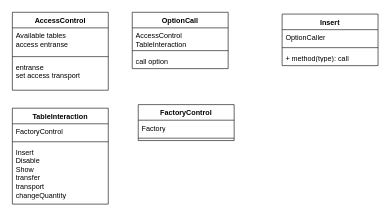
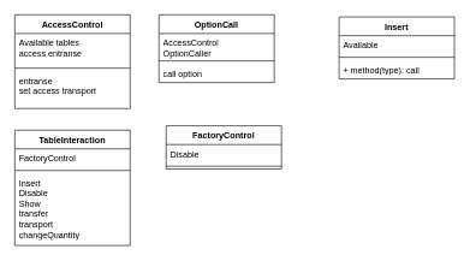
  <mxCell id="0" />
  <mxCell id="1" parent="0" />
  <mxCell id="2" value="AccessControl" style="swimlane;fontStyle=1;align=center;verticalAlign=top;childLayout=stackLayout;horizontal=1;startSize=26;horizontalStack=0;resizeParent=1;resizeParentMax=0;resizeLast=0;collapsible=1;marginBottom=0;whiteSpace=wrap;html=1;" vertex="1" parent="1"><mxGeometry x="20" y="20" width="160" height="130" as="geometry" /></mxCell>
  <mxCell id="3" value="Available tables&lt;div&gt;access entranse&lt;/div&gt;" style="text;strokeColor=none;fillColor=none;align=left;verticalAlign=top;spacingLeft=4;spacingRight=4;overflow=hidden;rotatable=0;points=[[0,0.5],[1,0.5]];portConstraint=eastwest;whiteSpace=wrap;html=1;" vertex="1" parent="2"><mxGeometry y="26" width="160" height="44" as="geometry" /></mxCell>
  <mxCell id="4" value="" style="line;strokeWidth=1;fillColor=none;align=left;verticalAlign=middle;spacingTop=-1;spacingLeft=3;spacingRight=3;rotatable=0;labelPosition=right;points=[];portConstraint=eastwest;strokeColor=inherit;" vertex="1" parent="2"><mxGeometry y="70" width="160" height="8" as="geometry" /></mxCell>
  <mxCell id="5" value="entranse&lt;div&gt;set access transport&lt;/div&gt;" style="text;strokeColor=none;fillColor=none;align=left;verticalAlign=top;spacingLeft=4;spacingRight=4;overflow=hidden;rotatable=0;points=[[0,0.5],[1,0.5]];portConstraint=eastwest;whiteSpace=wrap;html=1;" vertex="1" parent="2"><mxGeometry y="78" width="160" height="52" as="geometry" /></mxCell>
  <mxCell id="6" value="OptionCall" style="swimlane;fontStyle=1;align=center;verticalAlign=top;childLayout=stackLayout;horizontal=1;startSize=26;horizontalStack=0;resizeParent=1;resizeParentMax=0;resizeLast=0;collapsible=1;marginBottom=0;whiteSpace=wrap;html=1;" vertex="1" parent="1"><mxGeometry x="220" y="20" width="160" height="94" as="geometry" /></mxCell>
- <mxCell id="7" value="AccessControl&lt;div&gt;TableInteraction&lt;/div&gt;" style="text;strokeColor=none;fillColor=none;align=left;verticalAlign=top;spacingLeft=4;spacingRight=4;overflow=hidden;rotatable=0;points=[[0,0.5],[1,0.5]];portConstraint=eastwest;whiteSpace=wrap;html=1;" vertex="1" parent="6"><mxGeometry y="26" width="160" height="34" as="geometry" /></mxCell>
+ <mxCell id="7" value="AccessControl&lt;div&gt;OptionCaller&lt;/div&gt;" style="text;strokeColor=none;fillColor=none;align=left;verticalAlign=top;spacingLeft=4;spacingRight=4;overflow=hidden;rotatable=0;points=[[0,0.5],[1,0.5]];portConstraint=eastwest;whiteSpace=wrap;html=1;" vertex="1" parent="6"><mxGeometry y="26" width="160" height="34" as="geometry" /></mxCell>
  <mxCell id="8" value="" style="line;strokeWidth=1;fillColor=none;align=left;verticalAlign=middle;spacingTop=-1;spacingLeft=3;spacingRight=3;rotatable=0;labelPosition=right;points=[];portConstraint=eastwest;strokeColor=inherit;" vertex="1" parent="6"><mxGeometry y="60" width="160" height="8" as="geometry" /></mxCell>
  <mxCell id="9" value="call option" style="text;strokeColor=none;fillColor=none;align=left;verticalAlign=top;spacingLeft=4;spacingRight=4;overflow=hidden;rotatable=0;points=[[0,0.5],[1,0.5]];portConstraint=eastwest;whiteSpace=wrap;html=1;" vertex="1" parent="6"><mxGeometry y="68" width="160" height="26" as="geometry" /></mxCell>
  <mxCell id="10" value="TableInteraction" style="swimlane;fontStyle=1;align=center;verticalAlign=top;childLayout=stackLayout;horizontal=1;startSize=26;horizontalStack=0;resizeParent=1;resizeParentMax=0;resizeLast=0;collapsible=1;marginBottom=0;whiteSpace=wrap;html=1;" vertex="1" parent="1"><mxGeometry x="20" y="180" width="160" height="160" as="geometry" /></mxCell>
  <mxCell id="11" value="FactoryControl" style="text;strokeColor=none;fillColor=none;align=left;verticalAlign=top;spacingLeft=4;spacingRight=4;overflow=hidden;rotatable=0;points=[[0,0.5],[1,0.5]];portConstraint=eastwest;whiteSpace=wrap;html=1;" vertex="1" parent="10"><mxGeometry y="26" width="160" height="26" as="geometry" /></mxCell>
  <mxCell id="12" value="" style="line;strokeWidth=1;fillColor=none;align=left;verticalAlign=middle;spacingTop=-1;spacingLeft=3;spacingRight=3;rotatable=0;labelPosition=right;points=[];portConstraint=eastwest;strokeColor=inherit;" vertex="1" parent="10"><mxGeometry y="52" width="160" height="8" as="geometry" /></mxCell>
  <mxCell id="13" value="Insert&lt;div&gt;Disable&lt;/div&gt;&lt;div&gt;Show&lt;/div&gt;&lt;div&gt;transfer&lt;/div&gt;&lt;div&gt;transport&lt;/div&gt;&lt;div&gt;changeQuantity&lt;/div&gt;" style="text;strokeColor=none;fillColor=none;align=left;verticalAlign=top;spacingLeft=4;spacingRight=4;overflow=hidden;rotatable=0;points=[[0,0.5],[1,0.5]];portConstraint=eastwest;whiteSpace=wrap;html=1;" vertex="1" parent="10"><mxGeometry y="60" width="160" height="100" as="geometry" /></mxCell>
  <mxCell id="14" value="FactoryControl" style="swimlane;fontStyle=1;align=center;verticalAlign=top;childLayout=stackLayout;horizontal=1;startSize=26;horizontalStack=0;resizeParent=1;resizeParentMax=0;resizeLast=0;collapsible=1;marginBottom=0;whiteSpace=wrap;html=1;" vertex="1" parent="1"><mxGeometry x="230" y="174" width="160" height="60" as="geometry" /></mxCell>
- <mxCell id="15" value="Factory" style="text;strokeColor=none;fillColor=none;align=left;verticalAlign=top;spacingLeft=4;spacingRight=4;overflow=hidden;rotatable=0;points=[[0,0.5],[1,0.5]];portConstraint=eastwest;whiteSpace=wrap;html=1;" vertex="1" parent="14"><mxGeometry y="26" width="160" height="26" as="geometry" /></mxCell>
+ <mxCell id="15" value="Disable" style="text;strokeColor=none;fillColor=none;align=left;verticalAlign=top;spacingLeft=4;spacingRight=4;overflow=hidden;rotatable=0;points=[[0,0.5],[1,0.5]];portConstraint=eastwest;whiteSpace=wrap;html=1;" vertex="1" parent="14"><mxGeometry y="26" width="160" height="26" as="geometry" /></mxCell>
  <mxCell id="16" value="" style="line;strokeWidth=1;fillColor=none;align=left;verticalAlign=middle;spacingTop=-1;spacingLeft=3;spacingRight=3;rotatable=0;labelPosition=right;points=[];portConstraint=eastwest;strokeColor=inherit;" vertex="1" parent="14"><mxGeometry y="52" width="160" height="8" as="geometry" /></mxCell>
  <mxCell id="17" value="Insert" style="swimlane;fontStyle=1;align=center;verticalAlign=top;childLayout=stackLayout;horizontal=1;startSize=26;horizontalStack=0;resizeParent=1;resizeParentMax=0;resizeLast=0;collapsible=1;marginBottom=0;whiteSpace=wrap;html=1;" vertex="1" parent="1"><mxGeometry x="470" y="23" width="160" height="86" as="geometry" /></mxCell>
- <mxCell id="18" value="OptionCaller" style="text;strokeColor=none;fillColor=none;align=left;verticalAlign=top;spacingLeft=4;spacingRight=4;overflow=hidden;rotatable=0;points=[[0,0.5],[1,0.5]];portConstraint=eastwest;whiteSpace=wrap;html=1;" vertex="1" parent="17"><mxGeometry y="26" width="160" height="26" as="geometry" /></mxCell>
+ <mxCell id="18" value="Available" style="text;strokeColor=none;fillColor=none;align=left;verticalAlign=top;spacingLeft=4;spacingRight=4;overflow=hidden;rotatable=0;points=[[0,0.5],[1,0.5]];portConstraint=eastwest;whiteSpace=wrap;html=1;" vertex="1" parent="17"><mxGeometry y="26" width="160" height="26" as="geometry" /></mxCell>
  <mxCell id="19" value="" style="line;strokeWidth=1;fillColor=none;align=left;verticalAlign=middle;spacingTop=-1;spacingLeft=3;spacingRight=3;rotatable=0;labelPosition=right;points=[];portConstraint=eastwest;strokeColor=inherit;" vertex="1" parent="17"><mxGeometry y="52" width="160" height="8" as="geometry" /></mxCell>
  <mxCell id="20" value="+ method(type): call" style="text;strokeColor=none;fillColor=none;align=left;verticalAlign=top;spacingLeft=4;spacingRight=4;overflow=hidden;rotatable=0;points=[[0,0.5],[1,0.5]];portConstraint=eastwest;whiteSpace=wrap;html=1;" vertex="1" parent="17"><mxGeometry y="60" width="160" height="26" as="geometry" /></mxCell>
